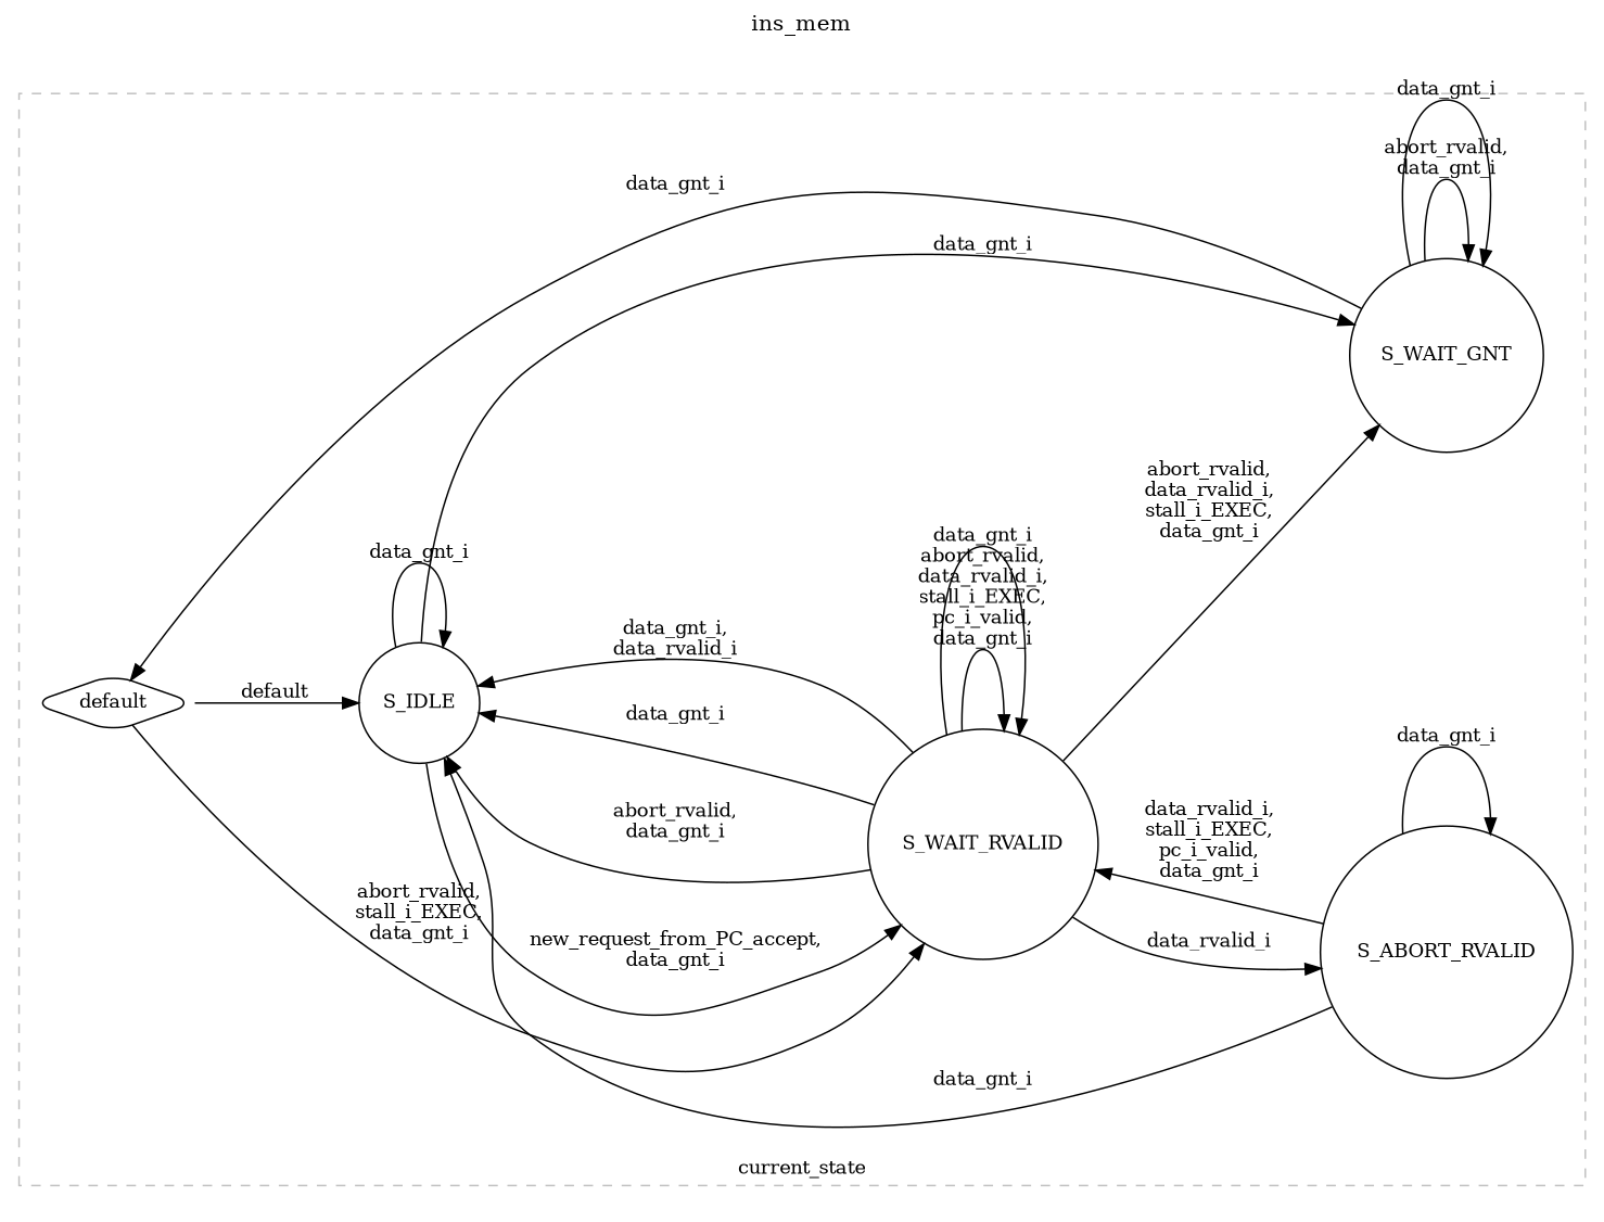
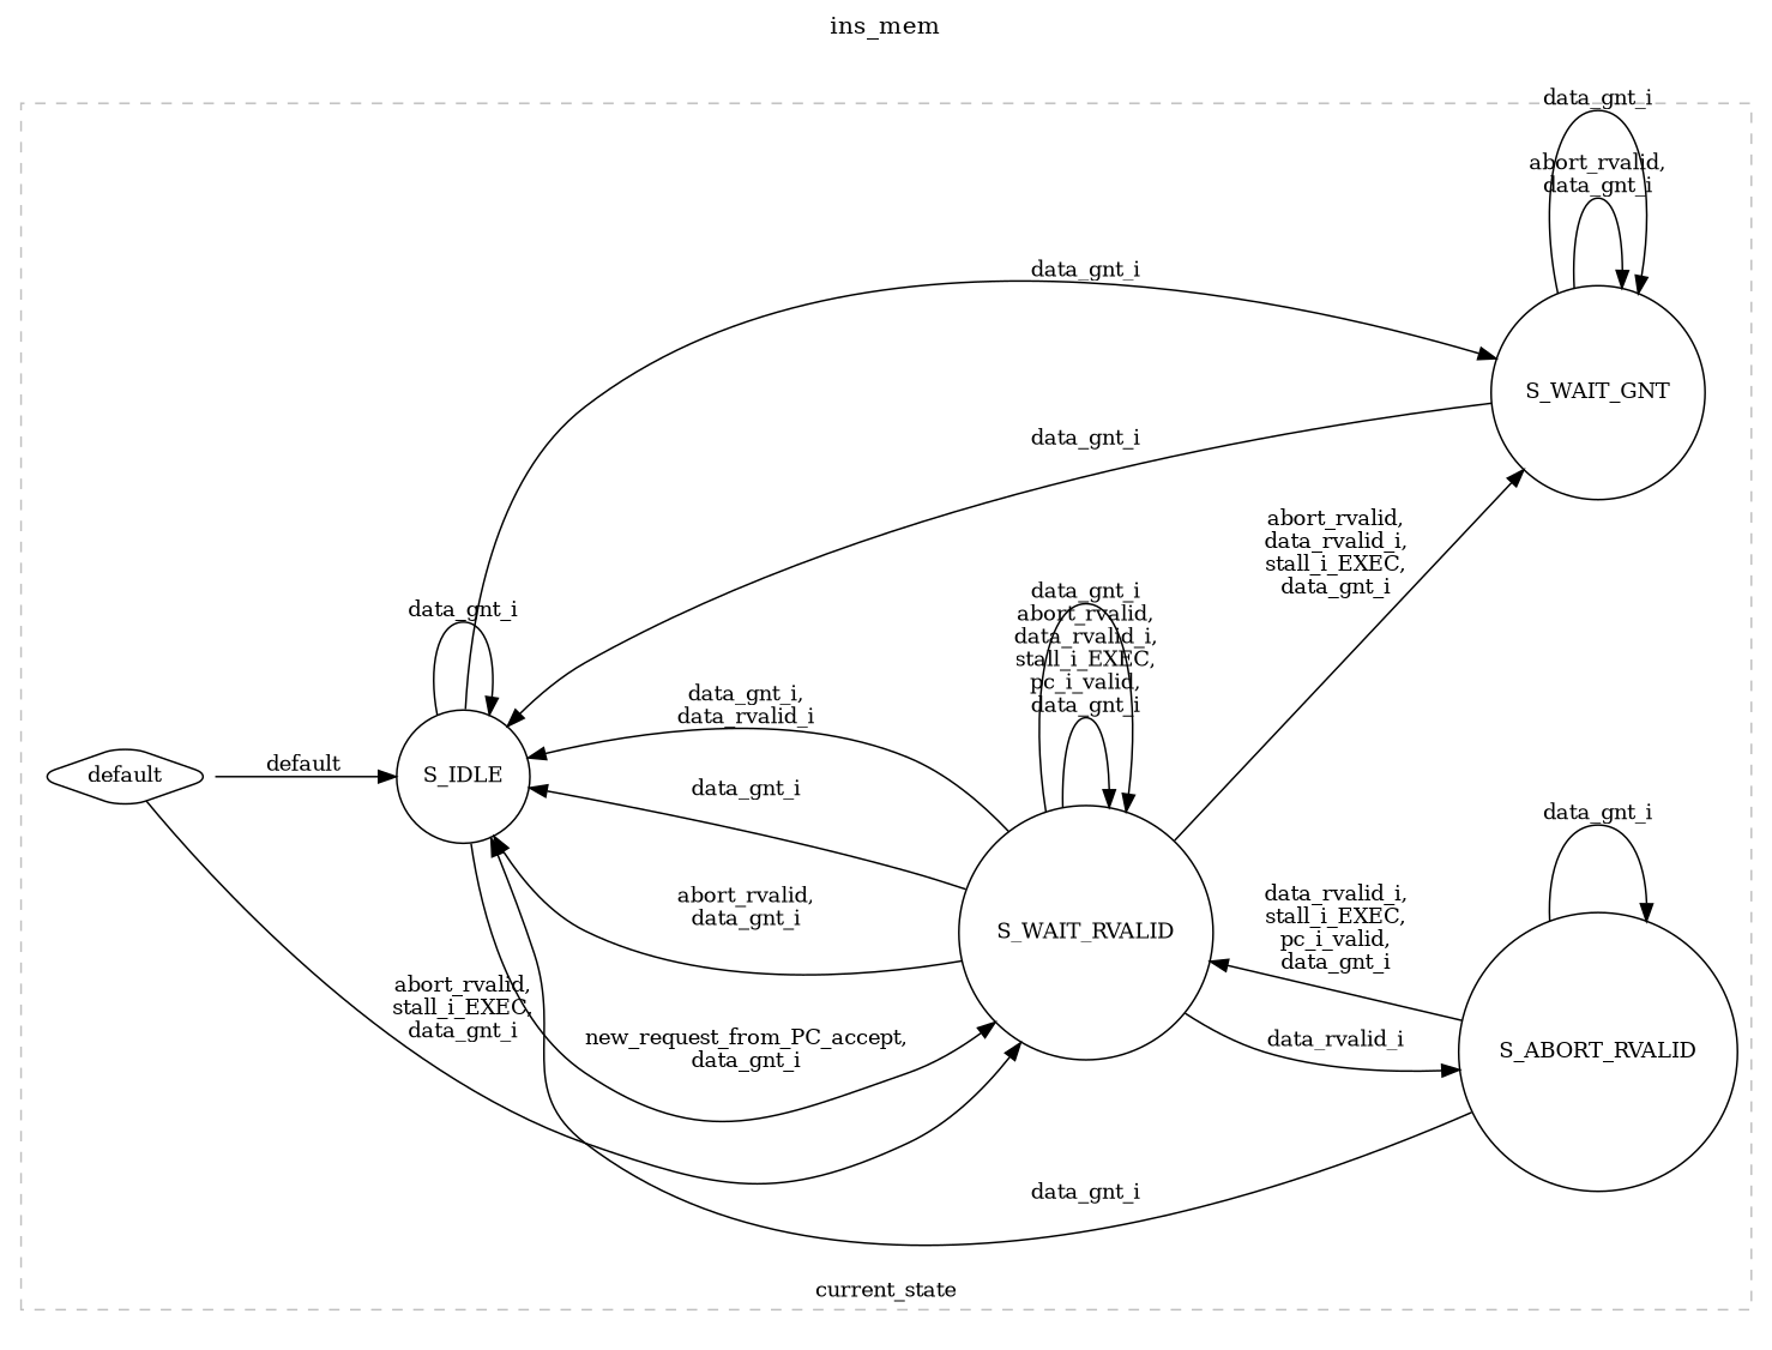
  digraph {
    concentrate=false
    fontsize=14
    label=ins_mem
    labelloc=t
    nodesep=0.7
    rankdir=LR
    ranksep=0.8
    splines=spline
    node [fontsize=12 shape=circle]
    edge [fontsize=12]
    default [shape=diamond style=rounded]
    S_IDLE
    S_ABORT_RVALID
    S_WAIT_GNT
    S_WAIT_RVALID
    subgraph cluster_1 {
      color=gray
      fontsize=12
      label=current_state
      labelloc=b
      style=dashed
      default
      S_IDLE
      S_ABORT_RVALID
      S_WAIT_GNT
      S_WAIT_RVALID
    }
    default -> S_IDLE [label=default]
    default -> S_WAIT_RVALID [label="abort_rvalid,\nstall_i_EXEC,\ndata_gnt_i"]
    S_IDLE -> S_IDLE [label=data_gnt_i]
    S_IDLE -> S_WAIT_GNT [label=data_gnt_i]
    S_IDLE -> S_WAIT_RVALID [label="new_request_from_PC_accept,\ndata_gnt_i"]
    S_ABORT_RVALID -> S_IDLE [label=data_gnt_i]
    S_ABORT_RVALID -> S_ABORT_RVALID [label=data_gnt_i]
    S_ABORT_RVALID -> S_WAIT_RVALID [label="data_rvalid_i,\nstall_i_EXEC,\npc_i_valid,\ndata_gnt_i"]
-   S_WAIT_GNT -> default [label=data_gnt_i]
+   S_WAIT_GNT -> S_IDLE [label=data_gnt_i]
    S_WAIT_GNT -> S_WAIT_GNT [label="abort_rvalid,\ndata_gnt_i"]
    S_WAIT_GNT -> S_WAIT_GNT [label=data_gnt_i]
    S_WAIT_RVALID -> S_IDLE [label="abort_rvalid,\ndata_gnt_i"]
    S_WAIT_RVALID -> S_IDLE [label=data_gnt_i]
    S_WAIT_RVALID -> S_IDLE [label="data_gnt_i,\ndata_rvalid_i"]
    S_WAIT_RVALID -> S_ABORT_RVALID [label=data_rvalid_i]
    S_WAIT_RVALID -> S_WAIT_GNT [label="abort_rvalid,\ndata_rvalid_i,\nstall_i_EXEC,\ndata_gnt_i"]
    S_WAIT_RVALID -> S_WAIT_RVALID [label="abort_rvalid,\ndata_rvalid_i,\nstall_i_EXEC,\npc_i_valid,\ndata_gnt_i"]
    S_WAIT_RVALID -> S_WAIT_RVALID [label=data_gnt_i]
  }
